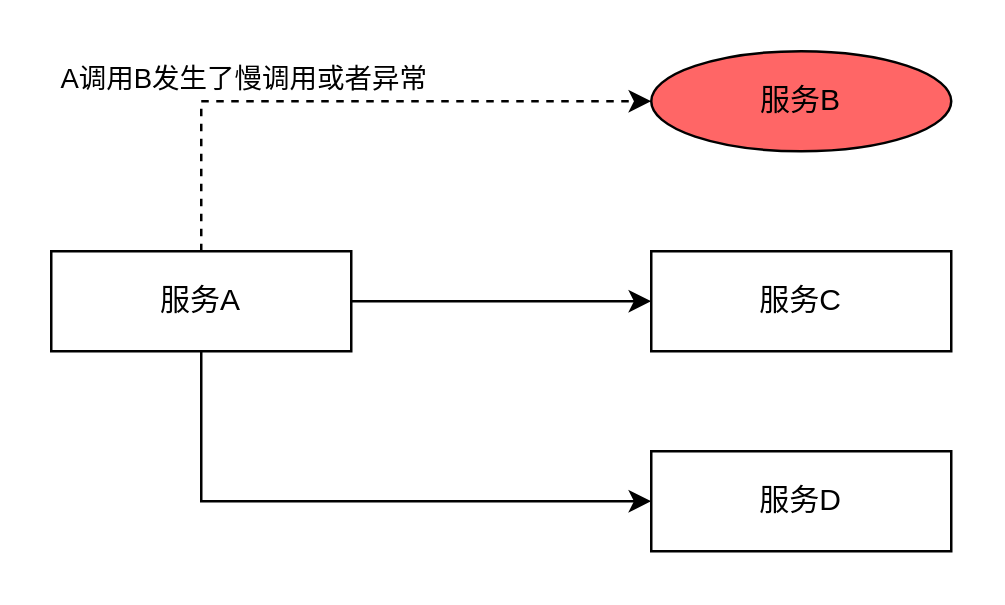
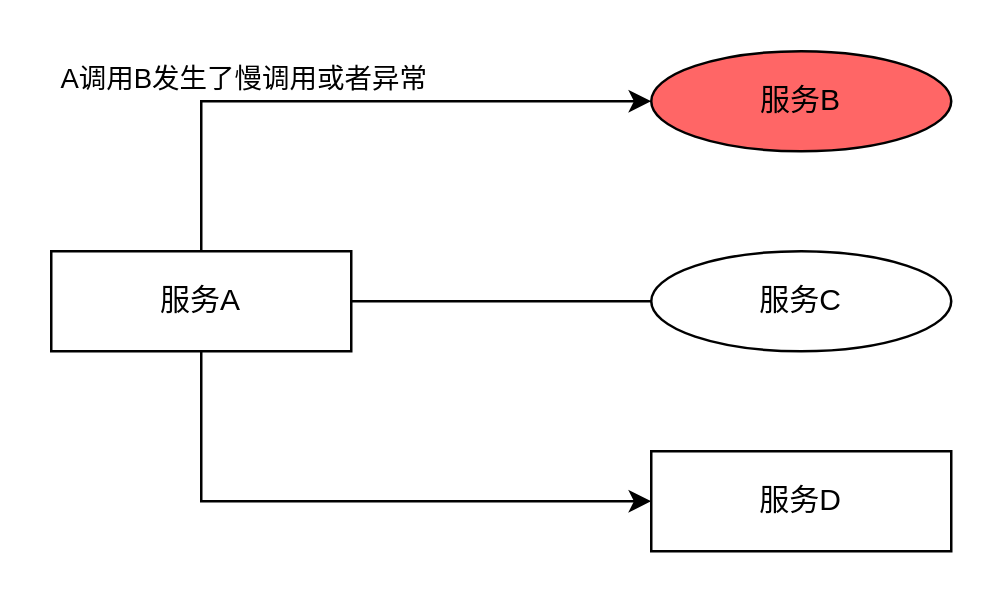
  <mxCell id="0" />
  <mxCell id="1" parent="0" />
  <mxCell id="2" value="服务B" style="ellipse;whiteSpace=wrap;html=1;fillColor=#FF6666;" vertex="1" parent="1"><mxGeometry x="260" y="20" width="120" height="40" as="geometry" /></mxCell>
- <mxCell id="3" value="服务C" style="rounded=0;whiteSpace=wrap;html=1;" vertex="1" parent="1"><mxGeometry x="260" y="100" width="120" height="40" as="geometry" /></mxCell>
+ <mxCell id="3" value="服务C" style="ellipse;whiteSpace=wrap;html=1;" vertex="1" parent="1"><mxGeometry x="260" y="100" width="120" height="40" as="geometry" /></mxCell>
  <mxCell id="4" value="服务D" style="rounded=0;whiteSpace=wrap;html=1;" vertex="1" parent="1"><mxGeometry x="260" y="180" width="120" height="40" as="geometry" /></mxCell>
- <mxCell id="5" style="edgeStyle=orthogonalEdgeStyle;rounded=0;orthogonalLoop=1;jettySize=auto;html=1;exitX=0.5;exitY=0;exitDx=0;exitDy=0;entryX=0;entryY=0.5;entryDx=0;entryDy=0;dashed=1;" edge="1" parent="1" source="9" target="2"><mxGeometry relative="1" as="geometry" /></mxCell>
+ <mxCell id="5" style="edgeStyle=orthogonalEdgeStyle;rounded=0;orthogonalLoop=1;jettySize=auto;html=1;exitX=0.5;exitY=0;exitDx=0;exitDy=0;entryX=0;entryY=0.5;entryDx=0;entryDy=0;" edge="1" parent="1" source="9" target="2"><mxGeometry relative="1" as="geometry" /></mxCell>
  <mxCell id="6" value="A调用B发生了慢调用或者异常" style="edgeLabel;html=1;align=center;verticalAlign=middle;resizable=0;points=[];" vertex="1" connectable="0" parent="5"><mxGeometry x="-0.367" relative="1" as="geometry"><mxPoint y="-10" as="offset" /></mxGeometry></mxCell>
- <mxCell id="7" style="edgeStyle=orthogonalEdgeStyle;rounded=0;orthogonalLoop=1;jettySize=auto;html=1;exitX=1;exitY=0.5;exitDx=0;exitDy=0;entryX=0;entryY=0.5;entryDx=0;entryDy=0;" edge="1" parent="1" source="9" target="3"><mxGeometry relative="1" as="geometry" /></mxCell>
+ <mxCell id="7" style="edgeStyle=orthogonalEdgeStyle;rounded=0;orthogonalLoop=1;jettySize=auto;html=1;exitX=1;exitY=0.5;exitDx=0;exitDy=0;entryX=0;entryY=0.5;entryDx=0;entryDy=0;endArrow=none;" edge="1" parent="1" source="9" target="3"><mxGeometry relative="1" as="geometry" /></mxCell>
  <mxCell id="8" style="edgeStyle=orthogonalEdgeStyle;rounded=0;orthogonalLoop=1;jettySize=auto;html=1;exitX=0.5;exitY=1;exitDx=0;exitDy=0;entryX=0;entryY=0.5;entryDx=0;entryDy=0;" edge="1" parent="1" source="9" target="4"><mxGeometry relative="1" as="geometry" /></mxCell>
  <mxCell id="9" value="服务A" style="rounded=0;whiteSpace=wrap;html=1;" vertex="1" parent="1"><mxGeometry x="20" y="100" width="120" height="40" as="geometry" /></mxCell>
